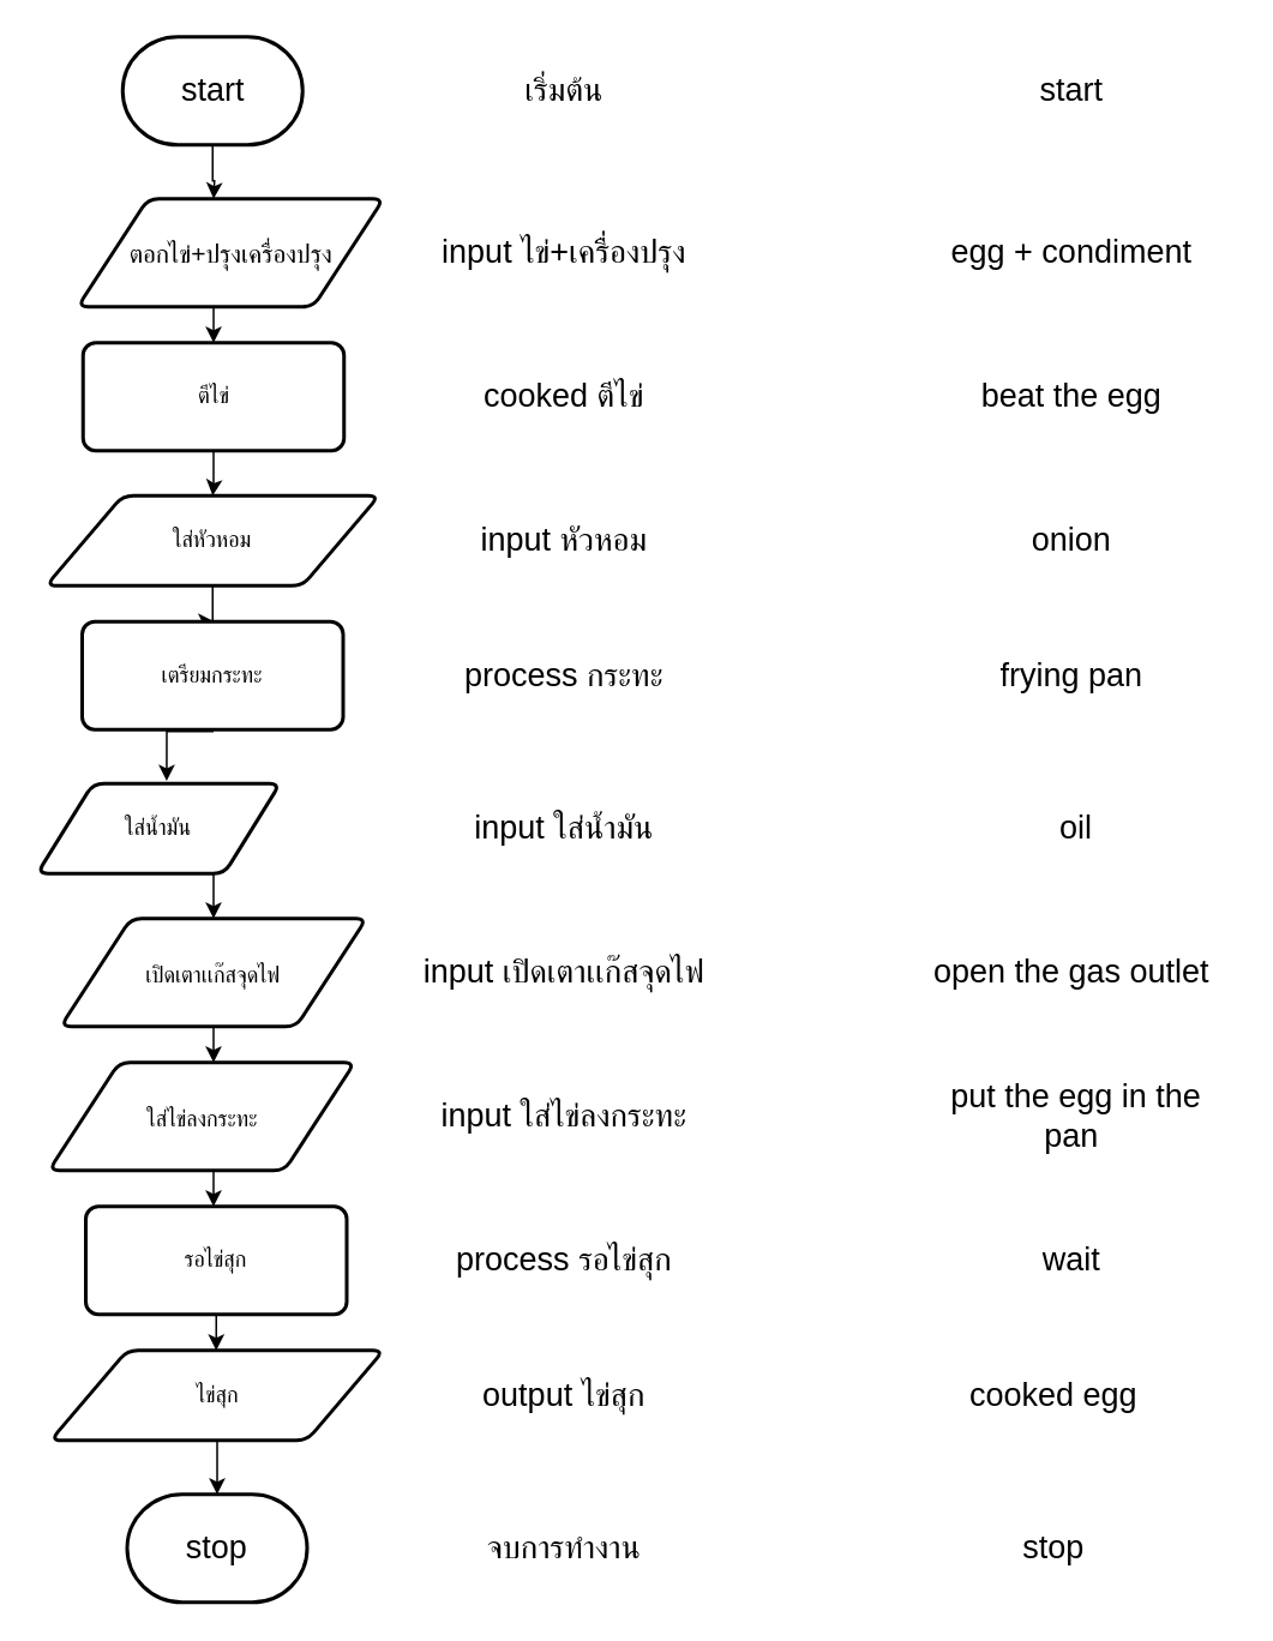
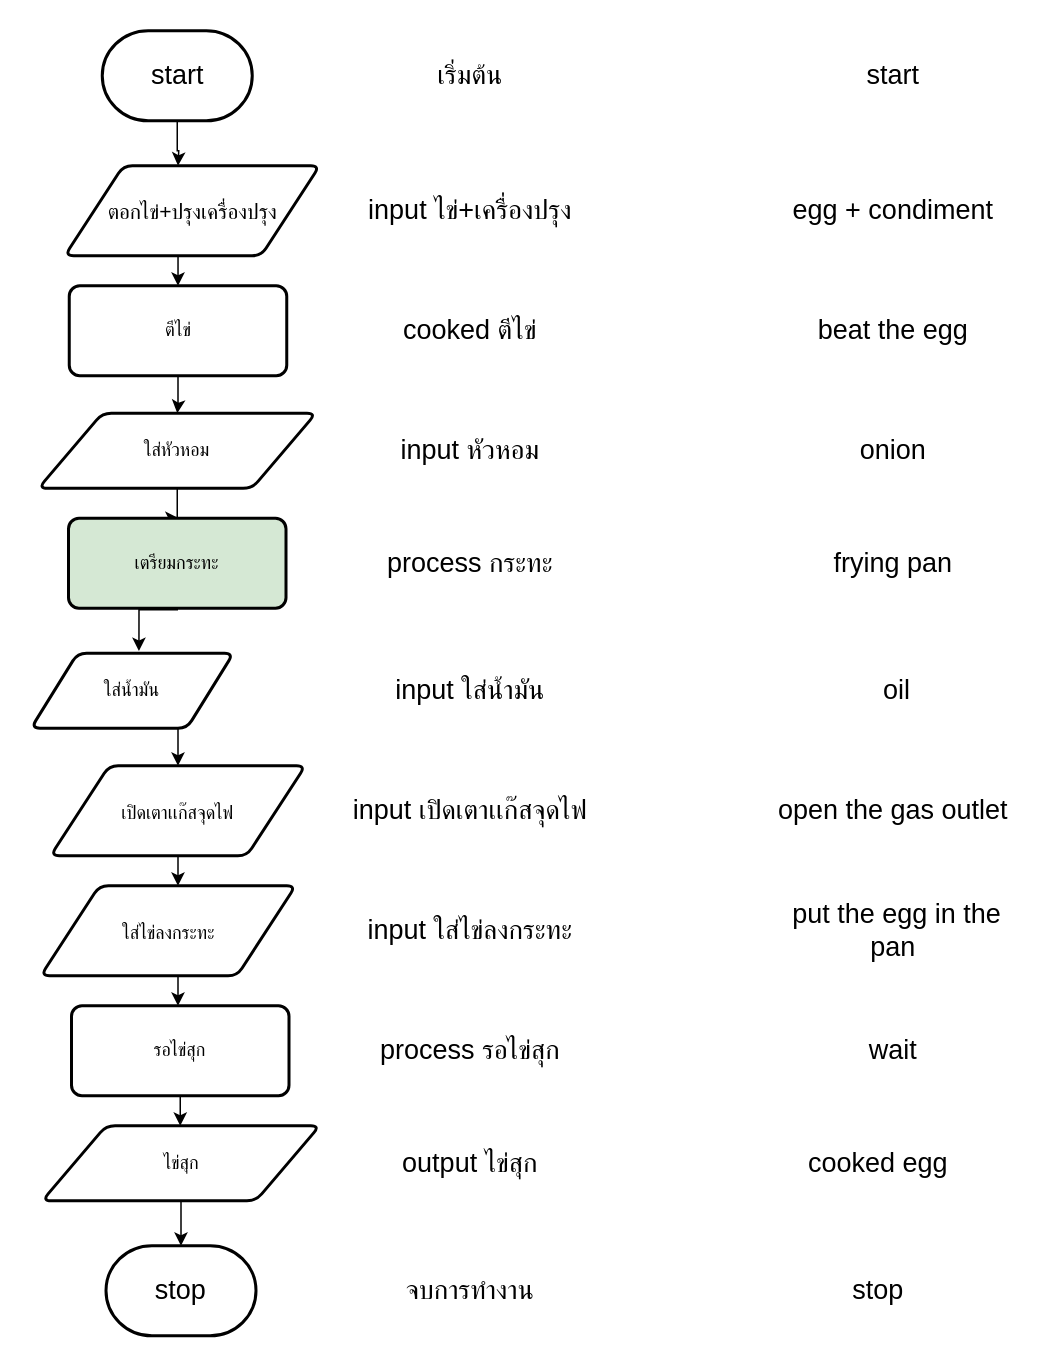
  <mxCell id="0" />
  <mxCell id="1" parent="0" />
  <mxCell id="2" value="" style="edgeStyle=orthogonalEdgeStyle;rounded=0;orthogonalLoop=1;jettySize=auto;html=1;entryX=0.5;entryY=0;entryDx=0;entryDy=0;" parent="1" source="3" edge="1"><mxGeometry relative="1" as="geometry"><mxPoint x="118" y="110" as="targetPoint" /></mxGeometry></mxCell>
  <mxCell id="3" value="&lt;font style=&quot;font-size: 18px;&quot;&gt;start&lt;/font&gt;" style="strokeWidth=2;html=1;shape=mxgraph.flowchart.terminator;whiteSpace=wrap;" parent="1" vertex="1"><mxGeometry x="67.5" y="20" width="100" height="60" as="geometry" /></mxCell>
  <mxCell id="4" value="&lt;font style=&quot;font-size: 18px;&quot;&gt;stop&lt;/font&gt;" style="strokeWidth=2;html=1;shape=mxgraph.flowchart.terminator;whiteSpace=wrap;" parent="1" vertex="1"><mxGeometry x="70" y="830" width="100" height="60" as="geometry" /></mxCell>
  <mxCell id="5" value="" style="edgeStyle=orthogonalEdgeStyle;rounded=0;orthogonalLoop=1;jettySize=auto;html=1;" parent="1" edge="1"><mxGeometry relative="1" as="geometry"><mxPoint x="118.017" y="170" as="sourcePoint" /><mxPoint x="118.017" y="190" as="targetPoint" /></mxGeometry></mxCell>
  <mxCell id="6" value="" style="edgeStyle=orthogonalEdgeStyle;rounded=0;orthogonalLoop=1;jettySize=auto;html=1;" parent="1" source="7" target="12" edge="1"><mxGeometry relative="1" as="geometry" /></mxCell>
  <mxCell id="7" value="ตีไข่" style="rounded=1;whiteSpace=wrap;html=1;absoluteArcSize=1;arcSize=14;strokeWidth=2;" parent="1" vertex="1"><mxGeometry x="45.5" y="190" width="145" height="60" as="geometry" /></mxCell>
  <mxCell id="8" value="" style="edgeStyle=orthogonalEdgeStyle;rounded=0;orthogonalLoop=1;jettySize=auto;html=1;exitX=0.521;exitY=0.993;exitDx=0;exitDy=0;exitPerimeter=0;" parent="1" source="44" target="29" edge="1"><mxGeometry relative="1" as="geometry"><mxPoint x="118.029" y="490" as="sourcePoint" /><Array as="points"><mxPoint x="118" y="485" /></Array></mxGeometry></mxCell>
  <mxCell id="9" value="" style="edgeStyle=orthogonalEdgeStyle;rounded=0;orthogonalLoop=1;jettySize=auto;html=1;" parent="1" source="10" target="4" edge="1"><mxGeometry relative="1" as="geometry" /></mxCell>
  <mxCell id="10" value="ไข่สุก" style="shape=parallelogram;html=1;strokeWidth=2;perimeter=parallelogramPerimeter;whiteSpace=wrap;rounded=1;arcSize=12;size=0.23;" parent="1" vertex="1"><mxGeometry x="27.5" y="750" width="185" height="50" as="geometry" /></mxCell>
  <mxCell id="11" value="" style="edgeStyle=orthogonalEdgeStyle;rounded=0;orthogonalLoop=1;jettySize=auto;html=1;" parent="1" source="12" edge="1"><mxGeometry relative="1" as="geometry"><mxPoint x="118" y="345" as="targetPoint" /></mxGeometry></mxCell>
  <mxCell id="12" value="ใส่หัวหอม" style="shape=parallelogram;html=1;strokeWidth=2;perimeter=parallelogramPerimeter;whiteSpace=wrap;rounded=1;arcSize=12;size=0.23;" parent="1" vertex="1"><mxGeometry x="25" y="275" width="185" height="50" as="geometry" /></mxCell>
  <mxCell id="13" value="" style="edgeStyle=orthogonalEdgeStyle;rounded=0;orthogonalLoop=1;jettySize=auto;html=1;" parent="1" edge="1"><mxGeometry relative="1" as="geometry"><mxPoint x="118.017" y="590" as="sourcePoint" /><mxPoint x="118.5" y="590" as="targetPoint" /></mxGeometry></mxCell>
  <mxCell id="14" value="" style="edgeStyle=orthogonalEdgeStyle;rounded=0;orthogonalLoop=1;jettySize=auto;html=1;" parent="1" target="16" edge="1"><mxGeometry relative="1" as="geometry"><Array as="points"><mxPoint x="115" y="670" /><mxPoint x="115" y="670" /></Array><mxPoint x="118" y="650" as="sourcePoint" /></mxGeometry></mxCell>
  <mxCell id="15" value="" style="edgeStyle=orthogonalEdgeStyle;rounded=0;orthogonalLoop=1;jettySize=auto;html=1;" parent="1" source="16" target="10" edge="1"><mxGeometry relative="1" as="geometry" /></mxCell>
  <mxCell id="16" value="รอไข่สุก" style="rounded=1;whiteSpace=wrap;html=1;absoluteArcSize=1;arcSize=14;strokeWidth=2;" parent="1" vertex="1"><mxGeometry x="47" y="670" width="145" height="60" as="geometry" /></mxCell>
  <mxCell id="17" value="input ไข่+เครื่องปรุง" style="text;html=1;strokeColor=none;fillColor=none;align=center;verticalAlign=middle;whiteSpace=wrap;rounded=0;glass=0;sketch=0;fontSize=18;" parent="1" vertex="1"><mxGeometry x="222.5" y="125" width="180" height="30" as="geometry" /></mxCell>
  <mxCell id="18" value="cooked ตีไข่" style="text;html=1;strokeColor=none;fillColor=none;align=center;verticalAlign=middle;whiteSpace=wrap;rounded=0;glass=0;sketch=0;fontSize=18;" parent="1" vertex="1"><mxGeometry x="222.5" y="205" width="180" height="30" as="geometry" /></mxCell>
  <mxCell id="19" value="input หัวหอม" style="text;html=1;strokeColor=none;fillColor=none;align=center;verticalAlign=middle;whiteSpace=wrap;rounded=0;glass=0;sketch=0;fontSize=18;" parent="1" vertex="1"><mxGeometry x="222.5" y="285" width="180" height="30" as="geometry" /></mxCell>
  <mxCell id="20" value="process กระทะ" style="text;html=1;strokeColor=none;fillColor=none;align=center;verticalAlign=middle;whiteSpace=wrap;rounded=0;glass=0;sketch=0;fontSize=18;" parent="1" vertex="1"><mxGeometry x="222.5" y="360" width="180" height="30" as="geometry" /></mxCell>
  <mxCell id="21" value="input ใส่น้ำมัน" style="text;html=1;strokeColor=none;fillColor=none;align=center;verticalAlign=middle;whiteSpace=wrap;rounded=0;glass=0;sketch=0;fontSize=18;" parent="1" vertex="1"><mxGeometry x="222.5" y="445" width="180" height="30" as="geometry" /></mxCell>
  <mxCell id="22" value="input เปิดเตาเเก๊สจุดไฟ" style="text;html=1;strokeColor=none;fillColor=none;align=center;verticalAlign=middle;whiteSpace=wrap;rounded=0;glass=0;sketch=0;fontSize=18;" parent="1" vertex="1"><mxGeometry x="222.5" y="525" width="180" height="30" as="geometry" /></mxCell>
  <mxCell id="23" value="input ใส่ไข่ลงกระทะ" style="text;html=1;strokeColor=none;fillColor=none;align=center;verticalAlign=middle;whiteSpace=wrap;rounded=0;glass=0;sketch=0;fontSize=18;" parent="1" vertex="1"><mxGeometry x="222.5" y="605" width="180" height="30" as="geometry" /></mxCell>
  <mxCell id="24" value="process รอไข่สุก" style="text;html=1;strokeColor=none;fillColor=none;align=center;verticalAlign=middle;whiteSpace=wrap;rounded=0;glass=0;sketch=0;fontSize=18;" parent="1" vertex="1"><mxGeometry x="222.5" y="685" width="180" height="30" as="geometry" /></mxCell>
  <mxCell id="25" value="output ไข่สุก" style="text;html=1;strokeColor=none;fillColor=none;align=center;verticalAlign=middle;whiteSpace=wrap;rounded=0;glass=0;sketch=0;fontSize=18;" parent="1" vertex="1"><mxGeometry x="222.5" y="760" width="180" height="30" as="geometry" /></mxCell>
  <mxCell id="26" value="&lt;font style=&quot;font-size: 14px;&quot;&gt;ตอกไข่+ปรุงเครื่องปรุง&lt;/font&gt;" style="shape=parallelogram;html=1;strokeWidth=2;perimeter=parallelogramPerimeter;whiteSpace=wrap;rounded=1;arcSize=12;size=0.23;glass=0;sketch=0;fontSize=18;" parent="1" vertex="1"><mxGeometry x="42.5" y="110" width="170" height="60" as="geometry" /></mxCell>
  <mxCell id="27" value="" style="edgeStyle=orthogonalEdgeStyle;rounded=0;orthogonalLoop=1;jettySize=auto;html=1;entryX=0.533;entryY=-0.03;entryDx=0;entryDy=0;entryPerimeter=0;" parent="1" target="44" edge="1"><mxGeometry relative="1" as="geometry"><mxPoint x="118" y="406" as="sourcePoint" /><mxPoint x="118" y="430" as="targetPoint" /></mxGeometry></mxCell>
  <mxCell id="28" value="" style="edgeStyle=orthogonalEdgeStyle;rounded=0;orthogonalLoop=1;jettySize=auto;html=1;entryX=0.5;entryY=0;entryDx=0;entryDy=0;" parent="1" source="29" edge="1"><mxGeometry relative="1" as="geometry"><mxPoint x="118" y="590" as="targetPoint" /></mxGeometry></mxCell>
  <mxCell id="29" value="&lt;span style=&quot;font-size: 12px;&quot;&gt;เปิดเตาเเก๊สจุดไฟ&lt;/span&gt;" style="shape=parallelogram;html=1;strokeWidth=2;perimeter=parallelogramPerimeter;whiteSpace=wrap;rounded=1;arcSize=12;size=0.23;glass=0;sketch=0;fontSize=18;" parent="1" vertex="1"><mxGeometry x="33" y="510" width="170" height="60" as="geometry" /></mxCell>
  <mxCell id="30" value="egg + condiment" style="text;html=1;strokeColor=none;fillColor=none;align=center;verticalAlign=middle;whiteSpace=wrap;rounded=0;glass=0;sketch=0;fontSize=18;" parent="1" vertex="1"><mxGeometry x="505" y="125" width="180" height="30" as="geometry" /></mxCell>
  <mxCell id="31" value="start" style="text;html=1;strokeColor=none;fillColor=none;align=center;verticalAlign=middle;whiteSpace=wrap;rounded=0;glass=0;sketch=0;fontSize=18;" parent="1" vertex="1"><mxGeometry x="505" y="35" width="180" height="30" as="geometry" /></mxCell>
  <mxCell id="32" value="beat the egg" style="text;html=1;strokeColor=none;fillColor=none;align=center;verticalAlign=middle;whiteSpace=wrap;rounded=0;glass=0;sketch=0;fontSize=18;" parent="1" vertex="1"><mxGeometry x="505" y="205" width="180" height="30" as="geometry" /></mxCell>
  <mxCell id="33" value="onion" style="text;html=1;strokeColor=none;fillColor=none;align=center;verticalAlign=middle;whiteSpace=wrap;rounded=0;glass=0;sketch=0;fontSize=18;" parent="1" vertex="1"><mxGeometry x="505" y="285" width="180" height="30" as="geometry" /></mxCell>
  <mxCell id="34" value="frying pan" style="text;html=1;strokeColor=none;fillColor=none;align=center;verticalAlign=middle;whiteSpace=wrap;rounded=0;glass=0;sketch=0;fontSize=18;" parent="1" vertex="1"><mxGeometry x="505" y="360" width="180" height="30" as="geometry" /></mxCell>
  <mxCell id="35" value="&amp;nbsp;oil" style="text;html=1;strokeColor=none;fillColor=none;align=center;verticalAlign=middle;whiteSpace=wrap;rounded=0;glass=0;sketch=0;fontSize=18;" parent="1" vertex="1"><mxGeometry x="505" y="445" width="180" height="30" as="geometry" /></mxCell>
  <mxCell id="36" value="open the gas outlet" style="text;html=1;strokeColor=none;fillColor=none;align=center;verticalAlign=middle;whiteSpace=wrap;rounded=0;glass=0;sketch=0;fontSize=18;" parent="1" vertex="1"><mxGeometry x="505" y="525" width="180" height="30" as="geometry" /></mxCell>
  <mxCell id="37" value="&amp;nbsp;put the egg in the pan" style="text;html=1;strokeColor=none;fillColor=none;align=center;verticalAlign=middle;whiteSpace=wrap;rounded=0;glass=0;sketch=0;fontSize=18;" parent="1" vertex="1"><mxGeometry x="505" y="605" width="180" height="30" as="geometry" /></mxCell>
  <mxCell id="38" value="wait" style="text;html=1;strokeColor=none;fillColor=none;align=center;verticalAlign=middle;whiteSpace=wrap;rounded=0;glass=0;sketch=0;fontSize=18;" parent="1" vertex="1"><mxGeometry x="505" y="685" width="180" height="30" as="geometry" /></mxCell>
  <mxCell id="39" value="cooked egg" style="text;html=1;strokeColor=none;fillColor=none;align=center;verticalAlign=middle;whiteSpace=wrap;rounded=0;glass=0;sketch=0;fontSize=18;" parent="1" vertex="1"><mxGeometry x="495" y="760" width="180" height="30" as="geometry" /></mxCell>
  <mxCell id="40" value="stop" style="text;html=1;strokeColor=none;fillColor=none;align=center;verticalAlign=middle;whiteSpace=wrap;rounded=0;glass=0;sketch=0;fontSize=18;" parent="1" vertex="1"><mxGeometry x="495" y="845" width="180" height="30" as="geometry" /></mxCell>
  <mxCell id="41" value="เริ่มต้น" style="text;html=1;strokeColor=none;fillColor=none;align=center;verticalAlign=middle;whiteSpace=wrap;rounded=0;glass=0;sketch=0;fontSize=18;" parent="1" vertex="1"><mxGeometry x="222.5" y="35" width="180" height="30" as="geometry" /></mxCell>
  <mxCell id="42" value="จบการทำงาน" style="text;html=1;strokeColor=none;fillColor=none;align=center;verticalAlign=middle;whiteSpace=wrap;rounded=0;glass=0;sketch=0;fontSize=18;" parent="1" vertex="1"><mxGeometry x="222.5" y="845" width="180" height="30" as="geometry" /></mxCell>
- <mxCell id="43" value="เตรียมกระทะ" style="rounded=1;whiteSpace=wrap;html=1;absoluteArcSize=1;arcSize=14;strokeWidth=2;" vertex="1" parent="1"><mxGeometry x="45" y="345" width="145" height="60" as="geometry" /></mxCell>
+ <mxCell id="43" value="เตรียมกระทะ" style="rounded=1;whiteSpace=wrap;html=1;absoluteArcSize=1;arcSize=14;strokeWidth=2;fillColor=#d5e8d4;" vertex="1" parent="1"><mxGeometry x="45" y="345" width="145" height="60" as="geometry" /></mxCell>
  <mxCell id="44" value="ใส่น้ำมัน" style="shape=parallelogram;html=1;strokeWidth=2;perimeter=parallelogramPerimeter;whiteSpace=wrap;rounded=1;arcSize=12;size=0.23;" vertex="1" parent="1"><mxGeometry x="20" y="435" width="135" height="50" as="geometry" /></mxCell>
  <mxCell id="45" value="&lt;span style=&quot;font-size: 12px;&quot;&gt;ใส่ไข่ลงกระทะ&lt;/span&gt;" style="shape=parallelogram;html=1;strokeWidth=2;perimeter=parallelogramPerimeter;whiteSpace=wrap;rounded=1;arcSize=12;size=0.23;glass=0;sketch=0;fontSize=18;" vertex="1" parent="1"><mxGeometry x="26.5" y="590" width="170" height="60" as="geometry" /></mxCell>
